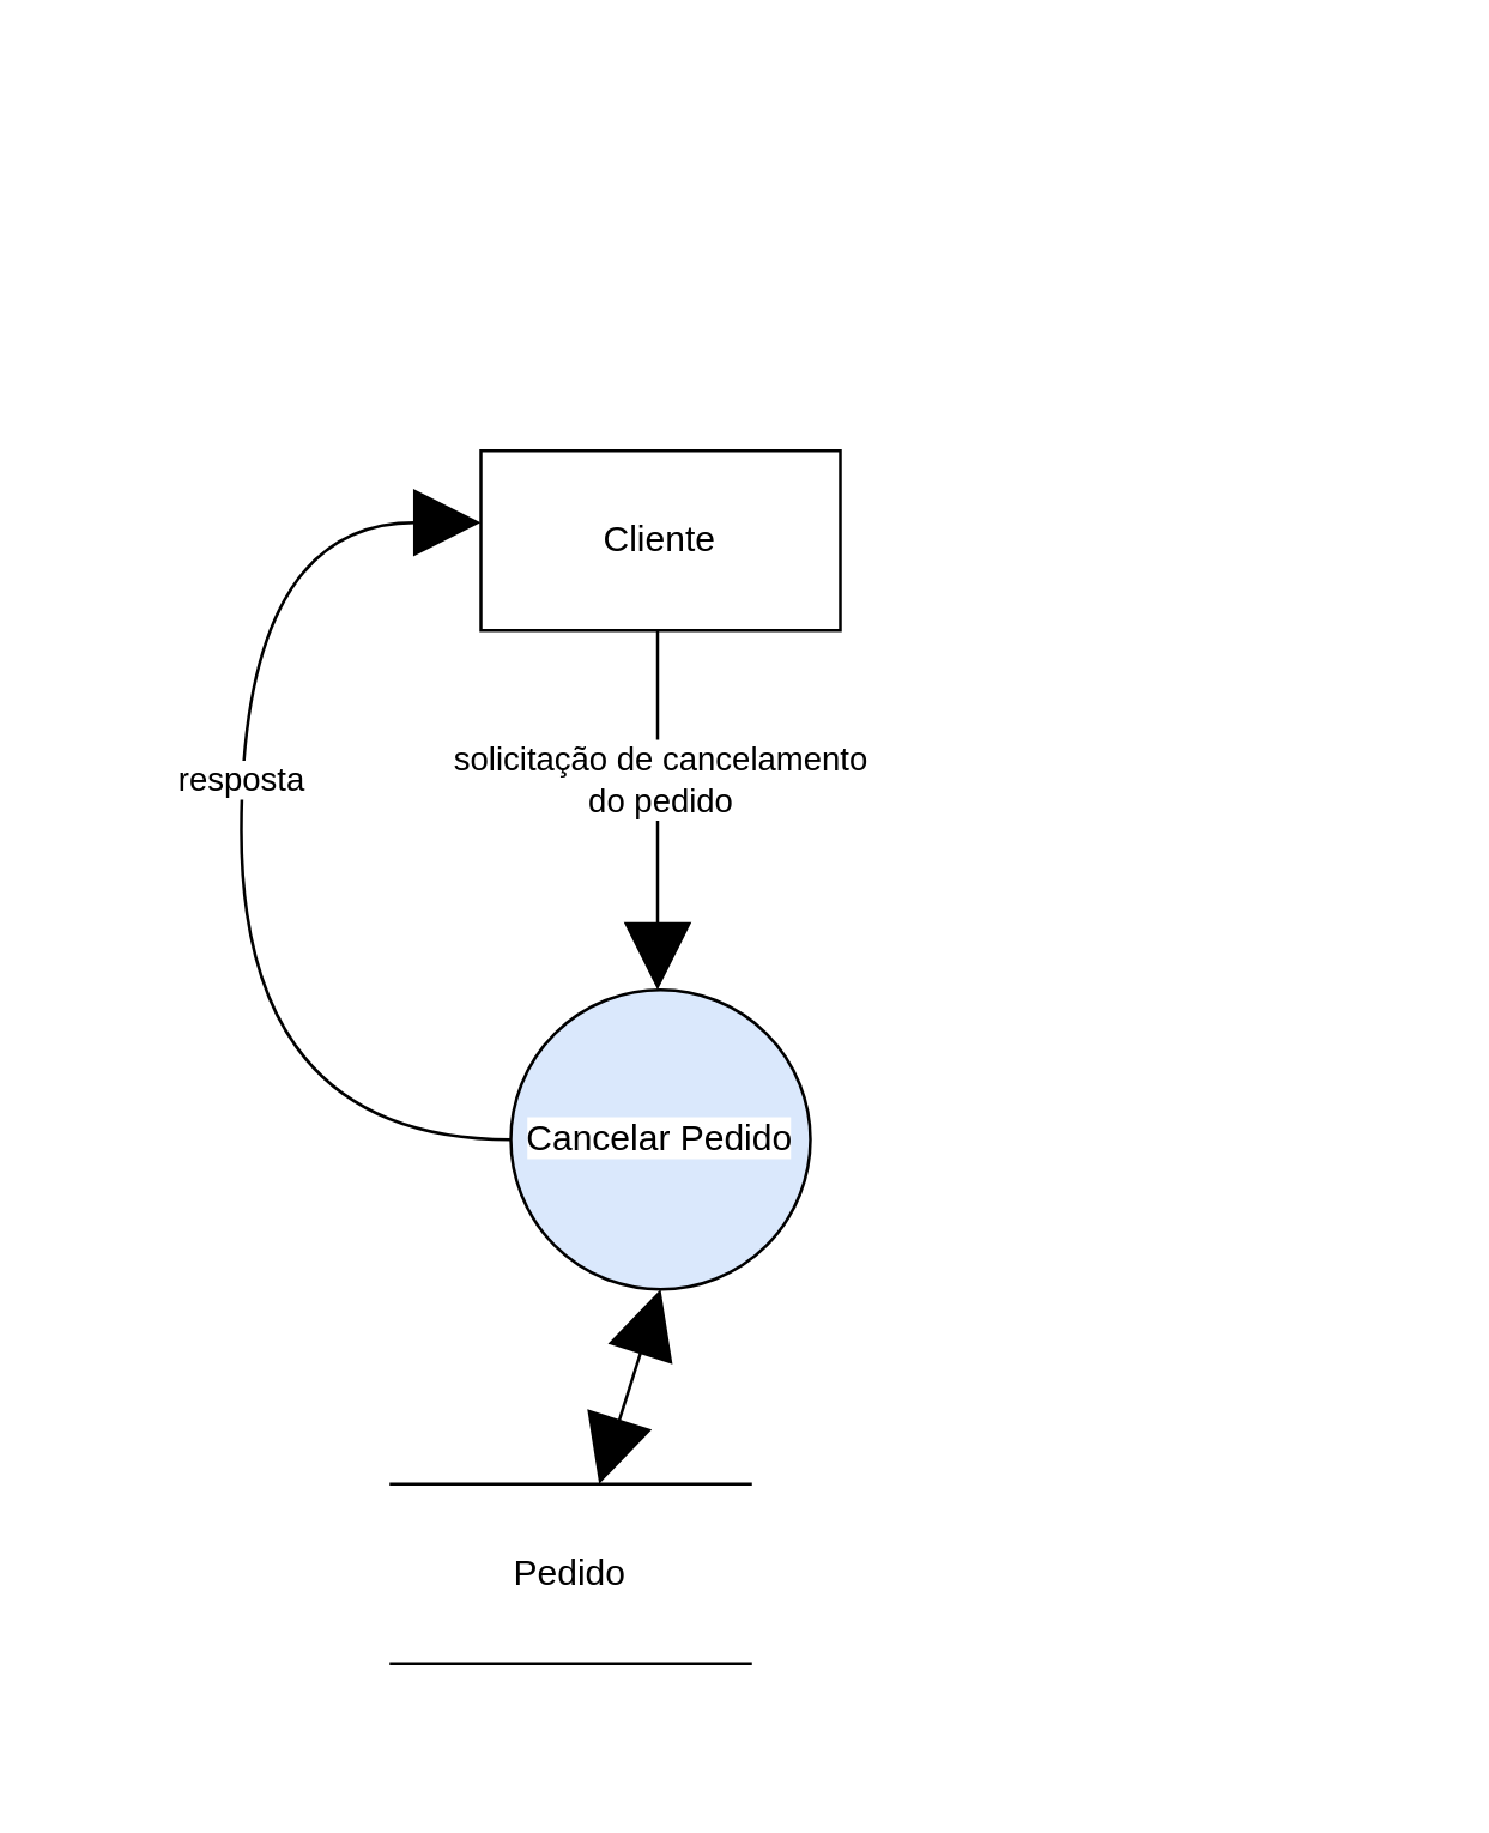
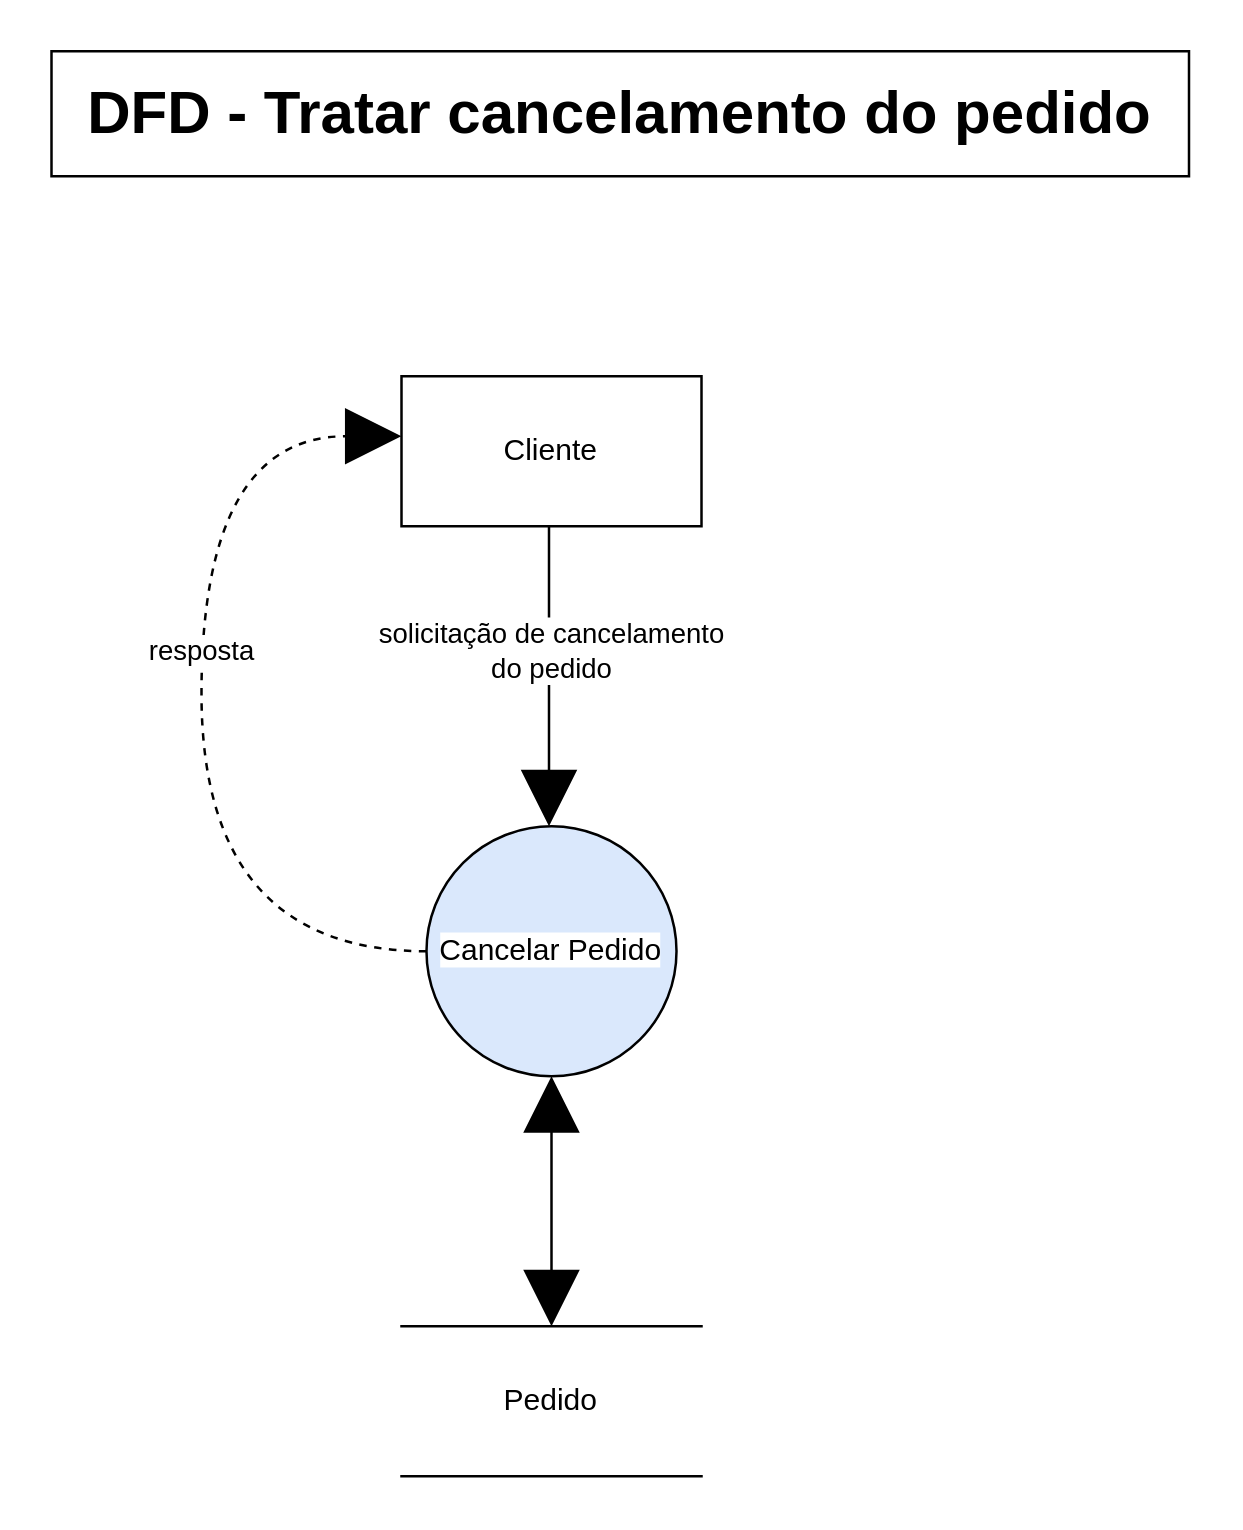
  <mxCell id="0" />
  <mxCell id="1" parent="0" />
+ <mxCell id="2" value="&lt;span style=&quot;font-size: 24px ; font-weight: 700&quot;&gt;DFD -&amp;nbsp;Tratar cancelamento do pedido&lt;/span&gt;" style="rounded=0;whiteSpace=wrap;html=1;" parent="1" vertex="1"><mxGeometry x="20" y="20" width="455" height="50" as="geometry" /></mxCell>
  <mxCell id="3" style="rounded=0;orthogonalLoop=1;jettySize=auto;html=1;exitX=0.5;exitY=1;exitDx=0;exitDy=0;startArrow=block;startFill=1;endArrow=block;endFill=1;endSize=20;startSize=20;" parent="1" source="6" target="7" edge="1"><mxGeometry relative="1" as="geometry" /></mxCell>
- <mxCell id="4" style="edgeStyle=orthogonalEdgeStyle;rounded=0;orthogonalLoop=1;jettySize=auto;html=1;entryX=0;entryY=0.4;entryDx=0;entryDy=0;entryPerimeter=0;curved=1;endArrow=block;endFill=1;endSize=20;" parent="1" source="6" target="10" edge="1"><mxGeometry relative="1" as="geometry"><Array as="points"><mxPoint x="80" y="380" /><mxPoint x="80" y="174" /></Array></mxGeometry></mxCell>
+ <mxCell id="4" style="edgeStyle=orthogonalEdgeStyle;rounded=0;orthogonalLoop=1;jettySize=auto;html=1;entryX=0;entryY=0.4;entryDx=0;entryDy=0;entryPerimeter=0;curved=1;endArrow=block;endFill=1;endSize=20;dashed=1;" parent="1" source="6" target="10" edge="1"><mxGeometry relative="1" as="geometry"><Array as="points"><mxPoint x="80" y="380" /><mxPoint x="80" y="174" /></Array></mxGeometry></mxCell>
  <mxCell id="5" value="resposta" style="edgeLabel;html=1;align=center;verticalAlign=middle;resizable=0;points=[];" parent="4" vertex="1" connectable="0"><mxGeometry x="0.123" y="1" relative="1" as="geometry"><mxPoint as="offset" /></mxGeometry></mxCell>
  <mxCell id="6" value="&lt;span style=&quot;background-color: rgb(255 , 255 , 255)&quot;&gt;&lt;font style=&quot;font-size: 12px&quot;&gt;Cancelar Pedido&lt;/font&gt;&lt;/span&gt;" style="ellipse;whiteSpace=wrap;html=1;aspect=fixed;fillColor=#dae8fc;" parent="1" vertex="1"><mxGeometry x="170" y="330" width="100" height="100" as="geometry" /></mxCell>
- <mxCell id="7" value="Pedido" style="shape=partialRectangle;whiteSpace=wrap;html=1;left=0;right=0;fillColor=none;" parent="1" vertex="1"><mxGeometry x="130" y="495" width="120" height="60" as="geometry" /></mxCell>
+ <mxCell id="7" value="Pedido" style="shape=partialRectangle;whiteSpace=wrap;html=1;left=0;right=0;fillColor=none;" parent="1" vertex="1"><mxGeometry x="160" y="530" width="120" height="60" as="geometry" /></mxCell>
  <mxCell id="8" style="edgeStyle=none;rounded=0;orthogonalLoop=1;jettySize=auto;html=1;exitX=0.5;exitY=1;exitDx=0;exitDy=0;entryX=0.5;entryY=0;entryDx=0;entryDy=0;startArrow=none;startFill=0;startSize=20;endArrow=block;endFill=1;endSize=20;" parent="1" edge="1"><mxGeometry relative="1" as="geometry"><mxPoint x="219" y="210" as="sourcePoint" /><mxPoint x="219" y="330" as="targetPoint" /></mxGeometry></mxCell>
  <mxCell id="9" value="solicitação de cancelamento&lt;br&gt;do pedido" style="edgeLabel;html=1;align=center;verticalAlign=middle;resizable=0;points=[];" parent="8" vertex="1" connectable="0"><mxGeometry x="-0.213" y="3" relative="1" as="geometry"><mxPoint x="-3" y="2.94" as="offset" /></mxGeometry></mxCell>
  <mxCell id="10" value="Cliente" style="rounded=0;whiteSpace=wrap;html=1;" parent="1" vertex="1"><mxGeometry x="160" y="150" width="120" height="60" as="geometry" /></mxCell>
